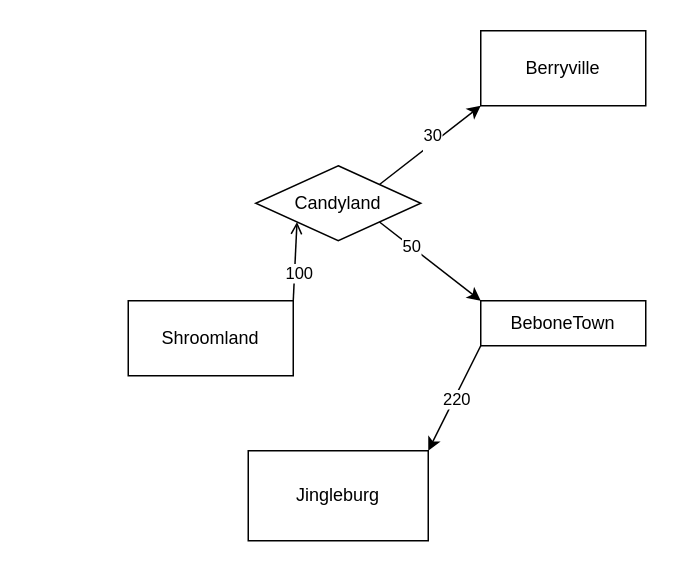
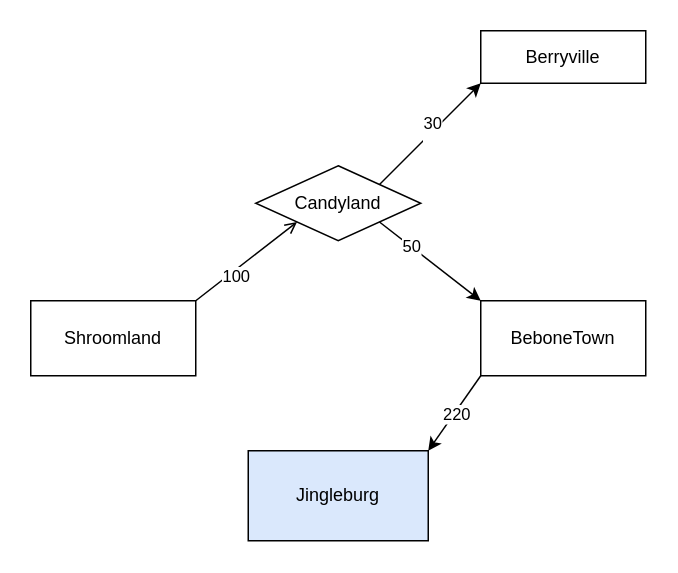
  <mxCell id="0" />
  <mxCell id="1" parent="0" />
- <mxCell id="2" value="Shroomland" style="rounded=0;whiteSpace=wrap;html=1;" vertex="1" parent="1"><mxGeometry x="85" y="200" width="110" height="50" as="geometry" /></mxCell>
+ <mxCell id="2" value="Shroomland" style="rounded=0;whiteSpace=wrap;html=1;" vertex="1" parent="1"><mxGeometry x="20" y="200" width="110" height="50" as="geometry" /></mxCell>
  <mxCell id="3" value="Candyland" style="rhombus;whiteSpace=wrap;html=1;" vertex="1" parent="1"><mxGeometry x="170" y="110" width="110" height="50" as="geometry" /></mxCell>
- <mxCell id="4" value="Berryville" style="rounded=0;whiteSpace=wrap;html=1;" vertex="1" parent="1"><mxGeometry x="320" y="20" width="110" height="50" as="geometry" /></mxCell>
- <mxCell id="5" value="BeboneT&lt;span style=&quot;background-color: transparent; color: light-dark(rgb(0, 0, 0), rgb(255, 255, 255));&quot;&gt;own&lt;/span&gt;" style="rounded=0;whiteSpace=wrap;html=1;" vertex="1" parent="1"><mxGeometry x="320" y="200" width="110" height="30" as="geometry" /></mxCell>
+ <mxCell id="4" value="Berryville" style="rounded=0;whiteSpace=wrap;html=1;" vertex="1" parent="1"><mxGeometry x="320" y="20" width="110" height="35" as="geometry" /></mxCell>
+ <mxCell id="5" value="BeboneT&lt;span style=&quot;background-color: transparent; color: light-dark(rgb(0, 0, 0), rgb(255, 255, 255));&quot;&gt;own&lt;/span&gt;" style="rounded=0;whiteSpace=wrap;html=1;" vertex="1" parent="1"><mxGeometry x="320" y="200" width="110" height="50" as="geometry" /></mxCell>
  <mxCell id="6" value="" style="endArrow=open;html=1;rounded=0;exitX=1;exitY=0;exitDx=0;exitDy=0;entryX=0;entryY=1;entryDx=0;entryDy=0;" edge="1" parent="1" source="2" target="3"><mxGeometry width="50" height="50" relative="1" as="geometry"><mxPoint x="170" y="240" as="sourcePoint" /><mxPoint x="220" y="190" as="targetPoint" /></mxGeometry></mxCell>
  <mxCell id="7" value="100" style="edgeLabel;html=1;align=center;verticalAlign=middle;resizable=0;points=[];" connectable="0" vertex="1" parent="6"><mxGeometry x="-0.284" y="-3" relative="1" as="geometry"><mxPoint as="offset" /></mxGeometry></mxCell>
  <mxCell id="8" value="" style="endArrow=classic;html=1;rounded=0;exitX=1;exitY=1;exitDx=0;exitDy=0;entryX=0;entryY=0;entryDx=0;entryDy=0;" edge="1" parent="1" source="3" target="5"><mxGeometry width="50" height="50" relative="1" as="geometry"><mxPoint x="210" y="370" as="sourcePoint" /><mxPoint x="260" y="320" as="targetPoint" /></mxGeometry></mxCell>
  <mxCell id="9" value="50" style="edgeLabel;html=1;align=center;verticalAlign=middle;resizable=0;points=[];" connectable="0" vertex="1" parent="8"><mxGeometry x="-0.396" relative="1" as="geometry"><mxPoint as="offset" /></mxGeometry></mxCell>
  <mxCell id="10" value="" style="endArrow=classic;html=1;rounded=0;exitX=1;exitY=0;exitDx=0;exitDy=0;entryX=0;entryY=1;entryDx=0;entryDy=0;" edge="1" parent="1" source="3" target="4"><mxGeometry width="50" height="50" relative="1" as="geometry"><mxPoint x="260" y="340" as="sourcePoint" /><mxPoint x="310" y="290" as="targetPoint" /></mxGeometry></mxCell>
  <mxCell id="11" value="30&lt;div&gt;&lt;br&gt;&lt;/div&gt;" style="edgeLabel;html=1;align=center;verticalAlign=middle;resizable=0;points=[];" connectable="0" vertex="1" parent="10"><mxGeometry x="0.027" y="-1" relative="1" as="geometry"><mxPoint as="offset" /></mxGeometry></mxCell>
- <mxCell id="12" value="Jingleburg" style="rounded=0;whiteSpace=wrap;html=1;" vertex="1" parent="1"><mxGeometry x="165" y="300" width="120" height="60" as="geometry" /></mxCell>
+ <mxCell id="12" value="Jingleburg" style="rounded=0;whiteSpace=wrap;html=1;fillColor=#dae8fc;" vertex="1" parent="1"><mxGeometry x="165" y="300" width="120" height="60" as="geometry" /></mxCell>
  <mxCell id="13" value="" style="endArrow=classic;html=1;rounded=0;exitX=0;exitY=1;exitDx=0;exitDy=0;entryX=1;entryY=0;entryDx=0;entryDy=0;" edge="1" parent="1" source="5" target="12"><mxGeometry width="50" height="50" relative="1" as="geometry"><mxPoint x="350" y="390" as="sourcePoint" /><mxPoint x="400" y="340" as="targetPoint" /></mxGeometry></mxCell>
  <mxCell id="14" value="220" style="edgeLabel;html=1;align=center;verticalAlign=middle;resizable=0;points=[];" connectable="0" vertex="1" parent="13"><mxGeometry x="-0.014" y="1" relative="1" as="geometry"><mxPoint as="offset" /></mxGeometry></mxCell>
